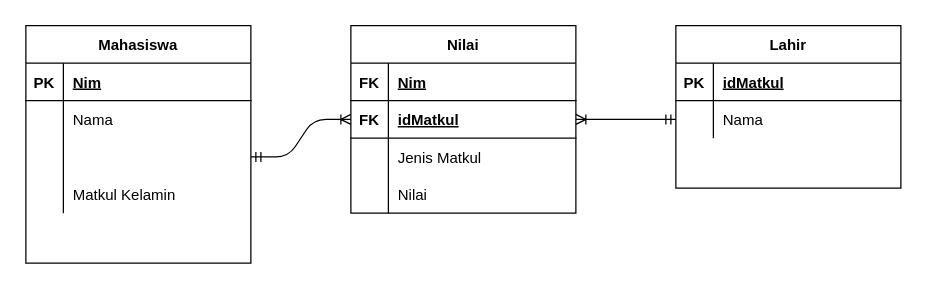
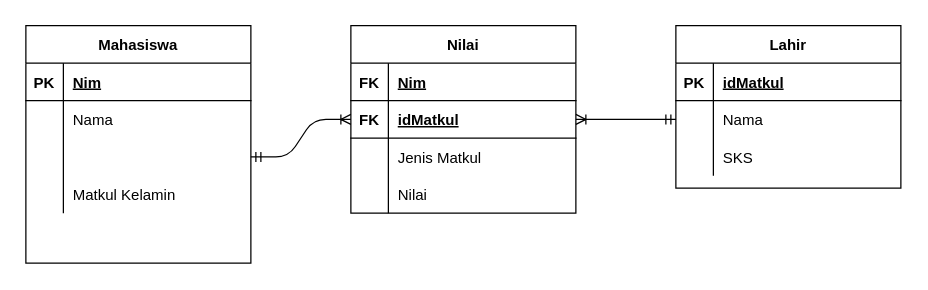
  <mxCell id="0" />
  <mxCell id="1" parent="0" />
  <mxCell id="2" value="Mahasiswa" style="shape=table;startSize=30;container=1;collapsible=1;childLayout=tableLayout;fixedRows=1;rowLines=0;fontStyle=1;align=center;resizeLast=1;" parent="1" vertex="1"><mxGeometry x="20" y="20" width="180" height="190" as="geometry" /></mxCell>
  <mxCell id="3" value="" style="shape=partialRectangle;collapsible=0;dropTarget=0;pointerEvents=0;fillColor=none;top=0;left=0;bottom=1;right=0;points=[[0,0.5],[1,0.5]];portConstraint=eastwest;" parent="2" vertex="1"><mxGeometry y="30" width="180" height="30" as="geometry" /></mxCell>
  <mxCell id="4" value="PK" style="shape=partialRectangle;connectable=0;fillColor=none;top=0;left=0;bottom=0;right=0;fontStyle=1;overflow=hidden;" parent="3" vertex="1"><mxGeometry width="30" height="30" as="geometry" /></mxCell>
  <mxCell id="5" value="Nim" style="shape=partialRectangle;connectable=0;fillColor=none;top=0;left=0;bottom=0;right=0;align=left;spacingLeft=6;fontStyle=5;overflow=hidden;" parent="3" vertex="1"><mxGeometry x="30" width="150" height="30" as="geometry" /></mxCell>
  <mxCell id="6" value="" style="shape=partialRectangle;collapsible=0;dropTarget=0;pointerEvents=0;fillColor=none;top=0;left=0;bottom=0;right=0;points=[[0,0.5],[1,0.5]];portConstraint=eastwest;" parent="2" vertex="1"><mxGeometry y="60" width="180" height="30" as="geometry" /></mxCell>
  <mxCell id="7" value="" style="shape=partialRectangle;connectable=0;fillColor=none;top=0;left=0;bottom=0;right=0;editable=1;overflow=hidden;" parent="6" vertex="1"><mxGeometry width="30" height="30" as="geometry" /></mxCell>
  <mxCell id="8" value="Nama" style="shape=partialRectangle;connectable=0;fillColor=none;top=0;left=0;bottom=0;right=0;align=left;spacingLeft=6;overflow=hidden;" parent="6" vertex="1"><mxGeometry x="30" width="150" height="30" as="geometry" /></mxCell>
  <mxCell id="9" value="" style="shape=partialRectangle;collapsible=0;dropTarget=0;pointerEvents=0;fillColor=none;top=0;left=0;bottom=0;right=0;points=[[0,0.5],[1,0.5]];portConstraint=eastwest;" parent="2" vertex="1"><mxGeometry y="90" width="180" height="30" as="geometry" /></mxCell>
  <mxCell id="10" value="" style="shape=partialRectangle;connectable=0;fillColor=none;top=0;left=0;bottom=0;right=0;editable=1;overflow=hidden;" parent="9" vertex="1"><mxGeometry width="30" height="30" as="geometry" /></mxCell>
  <mxCell id="11" value="" style="shape=partialRectangle;collapsible=0;dropTarget=0;pointerEvents=0;fillColor=none;top=0;left=0;bottom=0;right=0;points=[[0,0.5],[1,0.5]];portConstraint=eastwest;" parent="2" vertex="1"><mxGeometry y="120" width="180" height="30" as="geometry" /></mxCell>
  <mxCell id="12" value="" style="shape=partialRectangle;connectable=0;fillColor=none;top=0;left=0;bottom=0;right=0;editable=1;overflow=hidden;" parent="11" vertex="1"><mxGeometry width="30" height="30" as="geometry" /></mxCell>
  <mxCell id="13" value="Matkul Kelamin" style="shape=partialRectangle;connectable=0;fillColor=none;top=0;left=0;bottom=0;right=0;align=left;spacingLeft=6;overflow=hidden;" parent="11" vertex="1"><mxGeometry x="30" width="150" height="30" as="geometry" /></mxCell>
  <mxCell id="14" value="" style="shape=partialRectangle;collapsible=0;dropTarget=0;pointerEvents=0;fillColor=none;top=0;left=0;bottom=0;right=0;points=[[0,0.5],[1,0.5]];portConstraint=eastwest;" parent="2" vertex="1"><mxGeometry y="150" width="180" height="30" as="geometry" /></mxCell>
  <mxCell id="15" value="" style="shape=partialRectangle;connectable=0;fillColor=none;top=0;left=0;bottom=0;right=0;editable=1;overflow=hidden;" parent="14" vertex="1"><mxGeometry width="30" height="30" as="geometry" /></mxCell>
  <mxCell id="16" value="Lahir" style="shape=table;startSize=30;container=1;collapsible=1;childLayout=tableLayout;fixedRows=1;rowLines=0;fontStyle=1;align=center;resizeLast=1;" parent="1" vertex="1"><mxGeometry x="540" y="20" width="180" height="130" as="geometry" /></mxCell>
  <mxCell id="17" value="" style="shape=partialRectangle;collapsible=0;dropTarget=0;pointerEvents=0;fillColor=none;top=0;left=0;bottom=1;right=0;points=[[0,0.5],[1,0.5]];portConstraint=eastwest;" parent="16" vertex="1"><mxGeometry y="30" width="180" height="30" as="geometry" /></mxCell>
  <mxCell id="18" value="PK" style="shape=partialRectangle;connectable=0;fillColor=none;top=0;left=0;bottom=0;right=0;fontStyle=1;overflow=hidden;" parent="17" vertex="1"><mxGeometry width="30" height="30" as="geometry" /></mxCell>
  <mxCell id="19" value="idMatkul" style="shape=partialRectangle;connectable=0;fillColor=none;top=0;left=0;bottom=0;right=0;align=left;spacingLeft=6;fontStyle=5;overflow=hidden;" parent="17" vertex="1"><mxGeometry x="30" width="150" height="30" as="geometry" /></mxCell>
  <mxCell id="20" value="" style="shape=partialRectangle;collapsible=0;dropTarget=0;pointerEvents=0;fillColor=none;top=0;left=0;bottom=0;right=0;points=[[0,0.5],[1,0.5]];portConstraint=eastwest;" parent="16" vertex="1"><mxGeometry y="60" width="180" height="30" as="geometry" /></mxCell>
  <mxCell id="21" value="" style="shape=partialRectangle;connectable=0;fillColor=none;top=0;left=0;bottom=0;right=0;editable=1;overflow=hidden;" parent="20" vertex="1"><mxGeometry width="30" height="30" as="geometry" /></mxCell>
  <mxCell id="22" value="Nama" style="shape=partialRectangle;connectable=0;fillColor=none;top=0;left=0;bottom=0;right=0;align=left;spacingLeft=6;overflow=hidden;" parent="20" vertex="1"><mxGeometry x="30" width="150" height="30" as="geometry" /></mxCell>
  <mxCell id="23" value="" style="shape=partialRectangle;collapsible=0;dropTarget=0;pointerEvents=0;fillColor=none;top=0;left=0;bottom=0;right=0;points=[[0,0.5],[1,0.5]];portConstraint=eastwest;" parent="16" vertex="1"><mxGeometry y="90" width="180" height="30" as="geometry" /></mxCell>
  <mxCell id="24" value="" style="shape=partialRectangle;connectable=0;fillColor=none;top=0;left=0;bottom=0;right=0;editable=1;overflow=hidden;" parent="23" vertex="1"><mxGeometry width="30" height="30" as="geometry" /></mxCell>
+ <mxCell id="25" value="SKS" style="shape=partialRectangle;connectable=0;fillColor=none;top=0;left=0;bottom=0;right=0;align=left;spacingLeft=6;overflow=hidden;" parent="23" vertex="1"><mxGeometry x="30" width="150" height="30" as="geometry" /></mxCell>
  <mxCell id="26" value="Nilai" style="shape=table;startSize=30;container=1;collapsible=1;childLayout=tableLayout;fixedRows=1;rowLines=0;fontStyle=1;align=center;resizeLast=1;" parent="1" vertex="1"><mxGeometry x="280" y="20" width="180" height="150" as="geometry"><mxRectangle x="360" y="280" width="60" height="30" as="alternateBounds" /></mxGeometry></mxCell>
  <mxCell id="27" value="" style="shape=partialRectangle;collapsible=0;dropTarget=0;pointerEvents=0;fillColor=none;top=0;left=0;bottom=1;right=0;points=[[0,0.5],[1,0.5]];portConstraint=eastwest;" parent="26" vertex="1"><mxGeometry y="30" width="180" height="30" as="geometry" /></mxCell>
  <mxCell id="28" value="FK" style="shape=partialRectangle;connectable=0;fillColor=none;top=0;left=0;bottom=0;right=0;fontStyle=1;overflow=hidden;" parent="27" vertex="1"><mxGeometry width="30" height="30" as="geometry" /></mxCell>
  <mxCell id="29" value="Nim" style="shape=partialRectangle;connectable=0;fillColor=none;top=0;left=0;bottom=0;right=0;align=left;spacingLeft=6;fontStyle=5;overflow=hidden;" parent="27" vertex="1"><mxGeometry x="30" width="150" height="30" as="geometry" /></mxCell>
  <mxCell id="30" value="" style="shape=partialRectangle;collapsible=0;dropTarget=0;pointerEvents=0;fillColor=none;top=0;left=0;bottom=1;right=0;points=[[0,0.5],[1,0.5]];portConstraint=eastwest;" parent="26" vertex="1"><mxGeometry y="60" width="180" height="30" as="geometry" /></mxCell>
  <mxCell id="31" value="FK" style="shape=partialRectangle;connectable=0;fillColor=none;top=0;left=0;bottom=0;right=0;fontStyle=1;overflow=hidden;" parent="30" vertex="1"><mxGeometry width="30" height="30" as="geometry" /></mxCell>
  <mxCell id="32" value="idMatkul" style="shape=partialRectangle;connectable=0;fillColor=none;top=0;left=0;bottom=0;right=0;align=left;spacingLeft=6;fontStyle=5;overflow=hidden;" parent="30" vertex="1"><mxGeometry x="30" width="150" height="30" as="geometry" /></mxCell>
  <mxCell id="33" value="" style="shape=partialRectangle;collapsible=0;dropTarget=0;pointerEvents=0;fillColor=none;top=0;left=0;bottom=0;right=0;points=[[0,0.5],[1,0.5]];portConstraint=eastwest;" parent="26" vertex="1"><mxGeometry y="90" width="180" height="30" as="geometry" /></mxCell>
  <mxCell id="34" value="" style="shape=partialRectangle;connectable=0;fillColor=none;top=0;left=0;bottom=0;right=0;editable=1;overflow=hidden;" parent="33" vertex="1"><mxGeometry width="30" height="30" as="geometry" /></mxCell>
  <mxCell id="35" value="Jenis Matkul" style="shape=partialRectangle;connectable=0;fillColor=none;top=0;left=0;bottom=0;right=0;align=left;spacingLeft=6;overflow=hidden;" parent="33" vertex="1"><mxGeometry x="30" width="150" height="30" as="geometry" /></mxCell>
  <mxCell id="36" value="" style="shape=partialRectangle;collapsible=0;dropTarget=0;pointerEvents=0;fillColor=none;top=0;left=0;bottom=0;right=0;points=[[0,0.5],[1,0.5]];portConstraint=eastwest;" parent="26" vertex="1"><mxGeometry y="120" width="180" height="30" as="geometry" /></mxCell>
  <mxCell id="37" value="" style="shape=partialRectangle;connectable=0;fillColor=none;top=0;left=0;bottom=0;right=0;editable=1;overflow=hidden;" parent="36" vertex="1"><mxGeometry width="30" height="30" as="geometry" /></mxCell>
  <mxCell id="38" value="Nilai" style="shape=partialRectangle;connectable=0;fillColor=none;top=0;left=0;bottom=0;right=0;align=left;spacingLeft=6;overflow=hidden;" parent="36" vertex="1"><mxGeometry x="30" width="150" height="30" as="geometry" /></mxCell>
  <mxCell id="39" value="" style="edgeStyle=entityRelationEdgeStyle;fontSize=12;html=1;endArrow=ERoneToMany;startArrow=ERmandOne;exitX=1;exitY=0.5;exitDx=0;exitDy=0;" parent="1" source="9" target="30" edge="1"><mxGeometry width="100" height="100" relative="1" as="geometry"><mxPoint x="320" y="180" as="sourcePoint" /><mxPoint x="420" y="80" as="targetPoint" /></mxGeometry></mxCell>
  <mxCell id="40" value="" style="edgeStyle=entityRelationEdgeStyle;fontSize=12;html=1;endArrow=ERoneToMany;startArrow=ERmandOne;entryX=1;entryY=0.5;entryDx=0;entryDy=0;exitX=0;exitY=0.5;exitDx=0;exitDy=0;" parent="1" source="20" target="30" edge="1"><mxGeometry width="100" height="100" relative="1" as="geometry"><mxPoint x="450" y="290" as="sourcePoint" /><mxPoint x="550" y="190" as="targetPoint" /></mxGeometry></mxCell>
